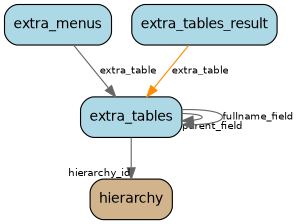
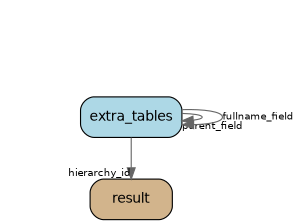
  digraph {
    node [fillcolor=lightblue fontname=Helvetica fontsize=12 shape=box style="rounded, filled,filled"]
    edge [color=gray40 fontname=Helvetica fontsize=9]
    extra_tables
-   hierarchy [fillcolor=tan]
-   extra_menus
-   extra_tables_result
+   hierarchy [fillcolor=tan label=result]
    extra_tables -> extra_tables [headlabel=parent_field]
    extra_tables -> extra_tables [label=fullname_field]
    extra_tables -> hierarchy [headlabel=hierarchy_id]
-   extra_menus -> extra_tables [label=extra_table]
-   extra_tables_result -> extra_tables [color=darkorange label=extra_table]
  }
